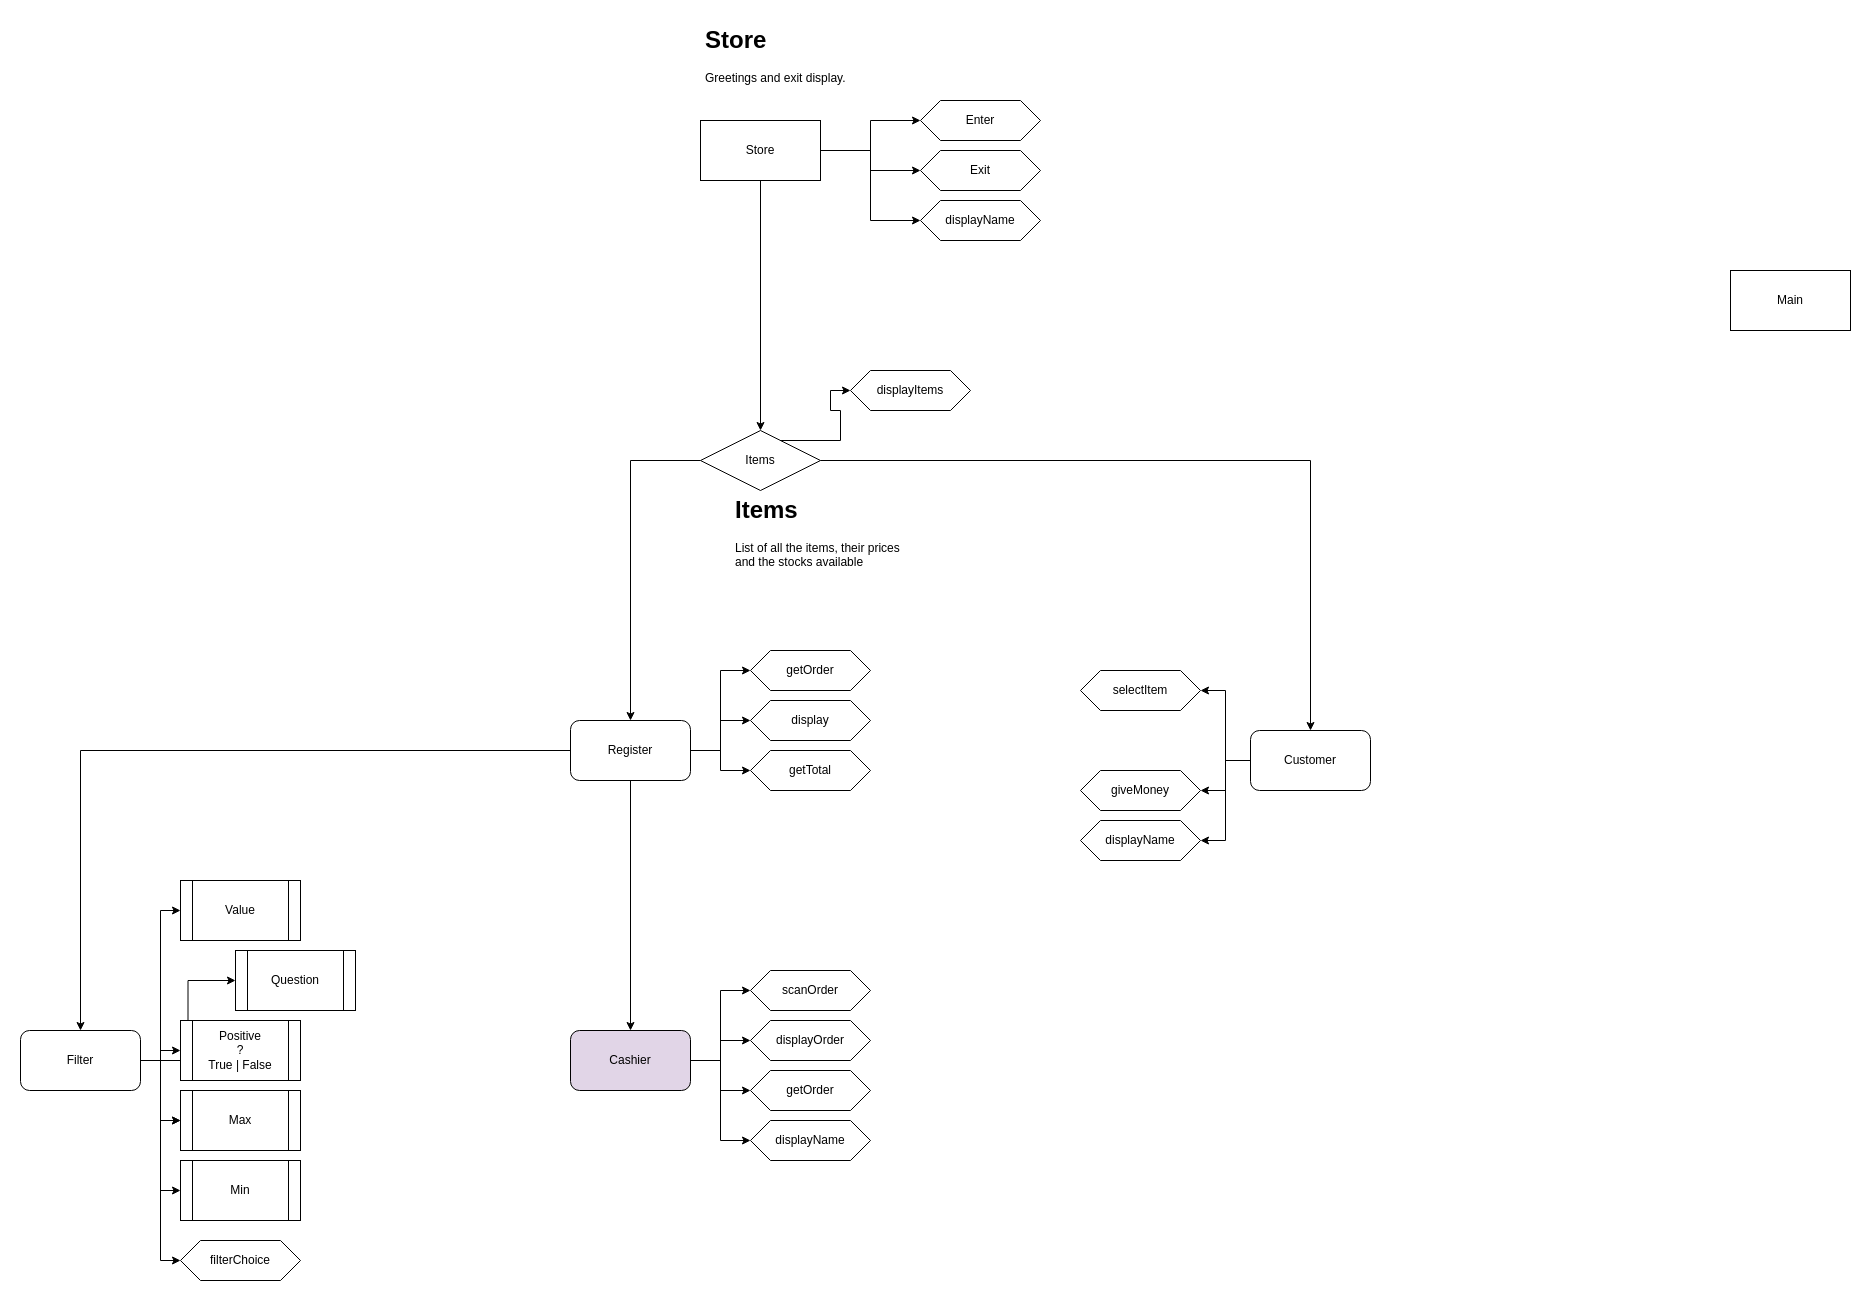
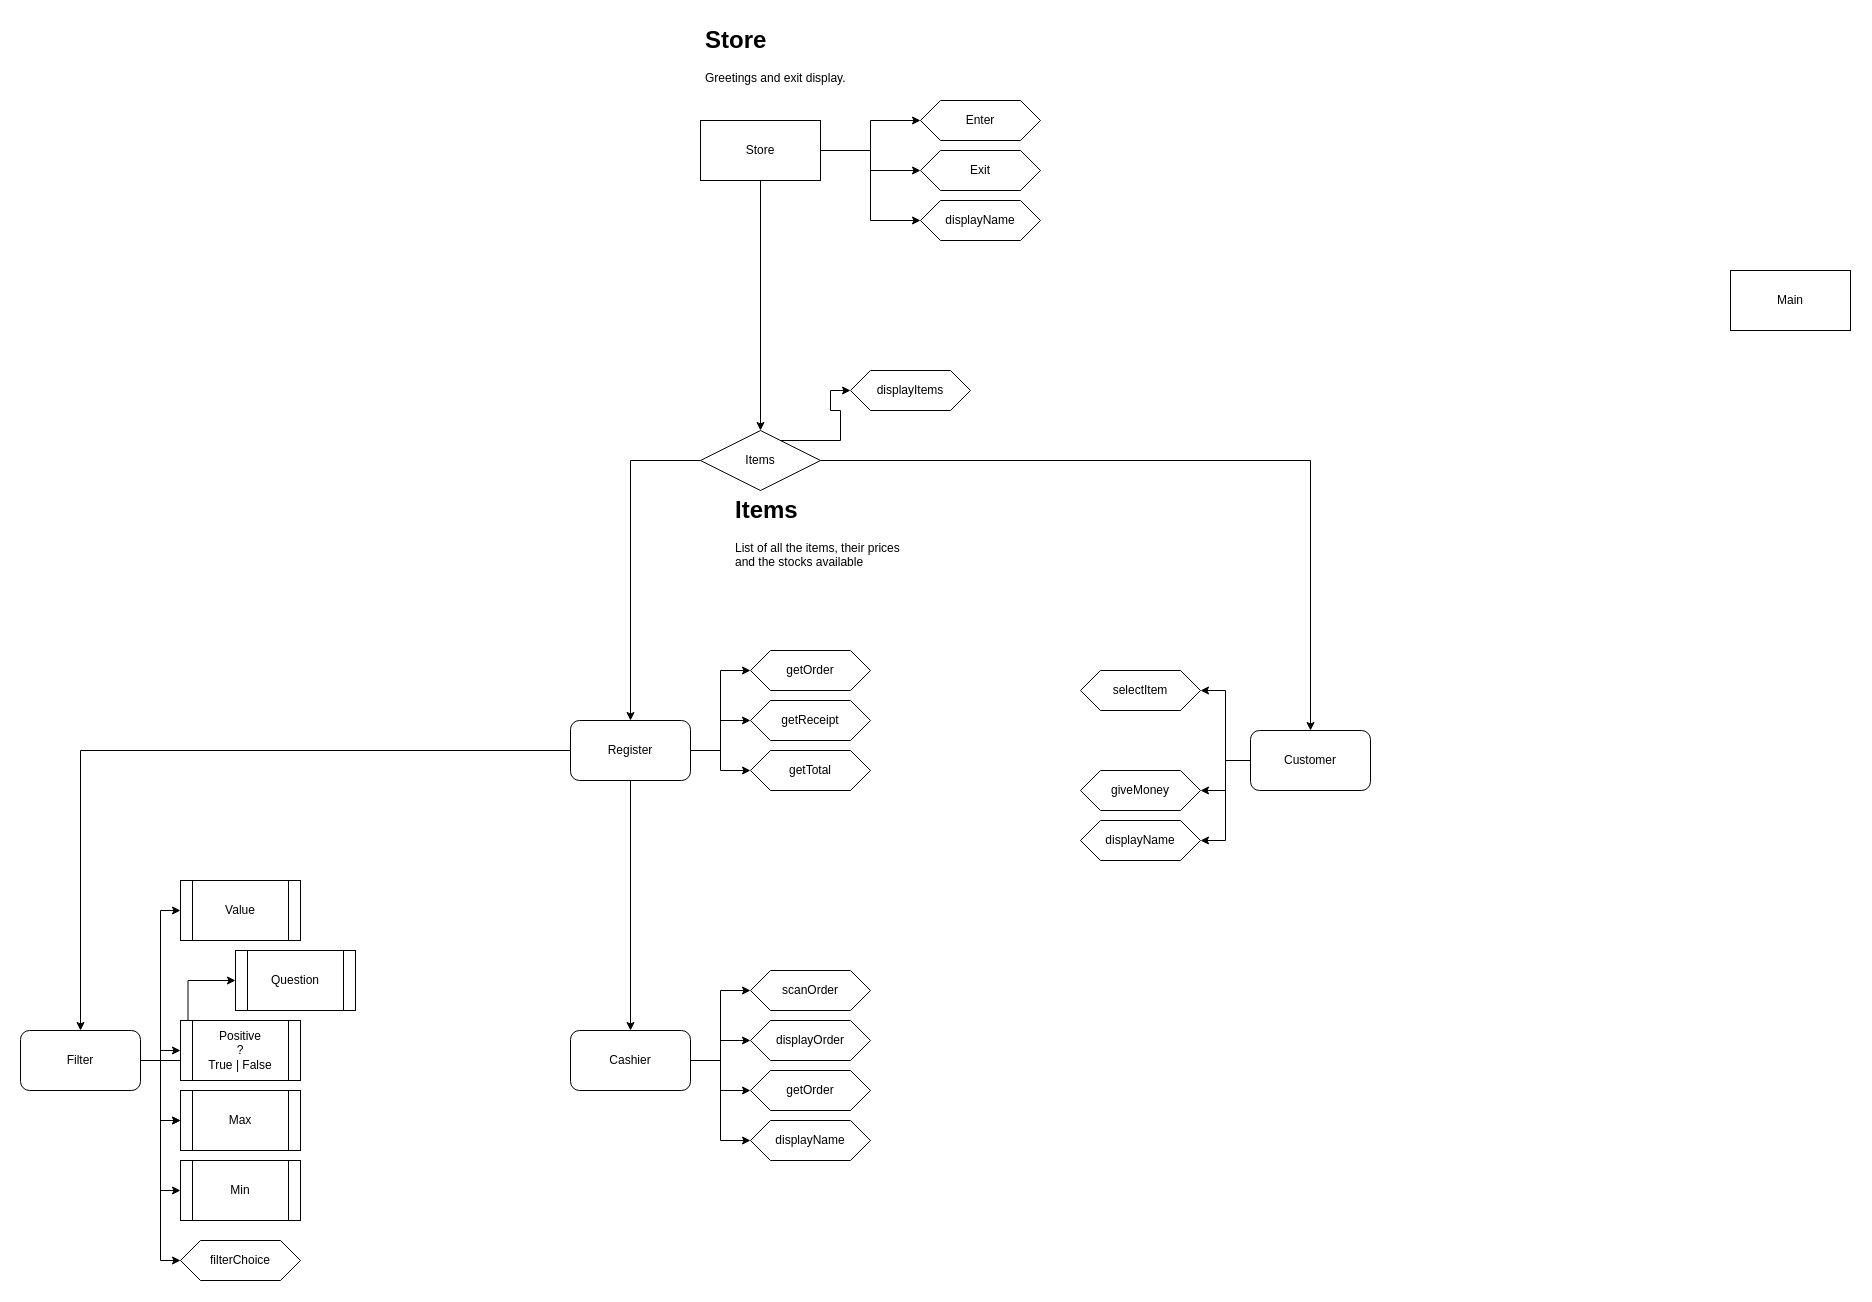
  <mxCell id="0" />
  <mxCell id="1" parent="0" />
  <mxCell id="2" value="Main" style="rounded=0;whiteSpace=wrap;html=1;" vertex="1" parent="1"><mxGeometry x="1730" width="120" height="60" as="geometry" y="270" /></mxCell>
  <mxCell id="3" style="edgeStyle=orthogonalEdgeStyle;rounded=0;orthogonalLoop=1;jettySize=auto;html=1;" edge="1" parent="1" source="7" target="11"><mxGeometry relative="1" as="geometry" /></mxCell>
  <mxCell id="4" style="edgeStyle=orthogonalEdgeStyle;rounded=0;orthogonalLoop=1;jettySize=auto;html=1;entryX=0;entryY=0.5;entryDx=0;entryDy=0;exitX=1;exitY=0.5;exitDx=0;exitDy=0;" edge="1" parent="1" source="7" target="35"><mxGeometry relative="1" as="geometry"><mxPoint x="830" y="280" as="sourcePoint" /></mxGeometry></mxCell>
  <mxCell id="5" style="edgeStyle=orthogonalEdgeStyle;rounded=0;orthogonalLoop=1;jettySize=auto;html=1;exitX=1;exitY=0.5;exitDx=0;exitDy=0;entryX=0;entryY=0.5;entryDx=0;entryDy=0;" edge="1" parent="1" source="7" target="36"><mxGeometry relative="1" as="geometry" /></mxCell>
  <mxCell id="6" style="edgeStyle=orthogonalEdgeStyle;rounded=0;orthogonalLoop=1;jettySize=auto;html=1;exitX=1;exitY=0.5;exitDx=0;exitDy=0;entryX=0;entryY=0.5;entryDx=0;entryDy=0;" edge="1" parent="1" source="7" target="38"><mxGeometry relative="1" as="geometry" /></mxCell>
  <mxCell id="7" value="Store" style="rounded=0;whiteSpace=wrap;html=1;" vertex="1" parent="1"><mxGeometry x="700" y="120" width="120" height="60" as="geometry" /></mxCell>
  <mxCell id="8" value="" style="edgeStyle=orthogonalEdgeStyle;rounded=0;orthogonalLoop=1;jettySize=auto;html=1;" edge="1" parent="1" source="11" target="15"><mxGeometry relative="1" as="geometry"><mxPoint x="760" y="510" as="sourcePoint" /></mxGeometry></mxCell>
  <mxCell id="9" value="" style="edgeStyle=orthogonalEdgeStyle;rounded=0;orthogonalLoop=1;jettySize=auto;html=1;" edge="1" parent="1" source="11" target="21"><mxGeometry relative="1" as="geometry" /></mxCell>
  <mxCell id="10" style="edgeStyle=orthogonalEdgeStyle;rounded=0;orthogonalLoop=1;jettySize=auto;html=1;exitX=0.75;exitY=0;exitDx=0;exitDy=0;entryX=0;entryY=0.5;entryDx=0;entryDy=0;" edge="1" parent="1" source="11" target="37"><mxGeometry relative="1" as="geometry"><mxPoint x="920" y="290" as="targetPoint" /></mxGeometry></mxCell>
  <mxCell id="11" value="Items" style="rhombus;whiteSpace=wrap;html=1;" vertex="1" parent="1"><mxGeometry x="700" y="430" width="120" height="60" as="geometry" /></mxCell>
  <mxCell id="12" style="edgeStyle=orthogonalEdgeStyle;rounded=0;orthogonalLoop=1;jettySize=auto;html=1;exitX=0;exitY=0.5;exitDx=0;exitDy=0;entryX=1;entryY=0.5;entryDx=0;entryDy=0;" edge="1" parent="1" source="15" target="39"><mxGeometry relative="1" as="geometry" /></mxCell>
  <mxCell id="13" style="edgeStyle=orthogonalEdgeStyle;rounded=0;orthogonalLoop=1;jettySize=auto;html=1;exitX=0;exitY=0.5;exitDx=0;exitDy=0;entryX=1;entryY=0.5;entryDx=0;entryDy=0;" edge="1" parent="1" source="15" target="40"><mxGeometry relative="1" as="geometry" /></mxCell>
  <mxCell id="14" style="edgeStyle=orthogonalEdgeStyle;rounded=0;orthogonalLoop=1;jettySize=auto;html=1;exitX=0;exitY=0.5;exitDx=0;exitDy=0;entryX=1;entryY=0.5;entryDx=0;entryDy=0;" edge="1" parent="1" source="15" target="42"><mxGeometry relative="1" as="geometry"><mxPoint x="1220" y="840" as="targetPoint" /></mxGeometry></mxCell>
  <mxCell id="15" value="Customer" style="rounded=1;whiteSpace=wrap;html=1;" vertex="1" parent="1"><mxGeometry x="1250" y="730" width="120" height="60" as="geometry" /></mxCell>
  <mxCell id="16" value="" style="edgeStyle=orthogonalEdgeStyle;rounded=0;orthogonalLoop=1;jettySize=auto;html=1;" edge="1" parent="1" source="21" target="26"><mxGeometry relative="1" as="geometry" /></mxCell>
  <mxCell id="17" value="" style="edgeStyle=orthogonalEdgeStyle;rounded=0;orthogonalLoop=1;jettySize=auto;html=1;entryX=0;entryY=0.5;entryDx=0;entryDy=0;" edge="1" parent="1" source="21" target="29"><mxGeometry relative="1" as="geometry" /></mxCell>
  <mxCell id="18" style="edgeStyle=orthogonalEdgeStyle;rounded=0;orthogonalLoop=1;jettySize=auto;html=1;exitX=1;exitY=0.5;exitDx=0;exitDy=0;entryX=0;entryY=0.5;entryDx=0;entryDy=0;" edge="1" parent="1" source="21" target="30"><mxGeometry relative="1" as="geometry" /></mxCell>
  <mxCell id="19" style="edgeStyle=orthogonalEdgeStyle;rounded=0;orthogonalLoop=1;jettySize=auto;html=1;exitX=1;exitY=0.5;exitDx=0;exitDy=0;" edge="1" parent="1" source="21" target="31"><mxGeometry relative="1" as="geometry" /></mxCell>
  <mxCell id="20" value="" style="edgeStyle=orthogonalEdgeStyle;rounded=0;orthogonalLoop=1;jettySize=auto;html=1;" edge="1" parent="1" source="21" target="49"><mxGeometry relative="1" as="geometry" /></mxCell>
  <mxCell id="21" value="Register" style="whiteSpace=wrap;html=1;rounded=1;" vertex="1" parent="1"><mxGeometry x="570" y="720" width="120" height="60" as="geometry" /></mxCell>
  <mxCell id="22" style="edgeStyle=orthogonalEdgeStyle;rounded=0;orthogonalLoop=1;jettySize=auto;html=1;exitX=1;exitY=0.5;exitDx=0;exitDy=0;entryX=0;entryY=0.5;entryDx=0;entryDy=0;" edge="1" parent="1" source="26" target="32"><mxGeometry relative="1" as="geometry" /></mxCell>
  <mxCell id="23" style="edgeStyle=orthogonalEdgeStyle;rounded=0;orthogonalLoop=1;jettySize=auto;html=1;exitX=1;exitY=0.5;exitDx=0;exitDy=0;entryX=0;entryY=0.5;entryDx=0;entryDy=0;" edge="1" parent="1" source="26" target="33"><mxGeometry relative="1" as="geometry" /></mxCell>
  <mxCell id="24" style="edgeStyle=orthogonalEdgeStyle;rounded=0;orthogonalLoop=1;jettySize=auto;html=1;exitX=1;exitY=0.5;exitDx=0;exitDy=0;entryX=0;entryY=0.5;entryDx=0;entryDy=0;" edge="1" parent="1" source="26" target="34"><mxGeometry relative="1" as="geometry" /></mxCell>
  <mxCell id="25" style="edgeStyle=orthogonalEdgeStyle;rounded=0;orthogonalLoop=1;jettySize=auto;html=1;exitX=1;exitY=0.5;exitDx=0;exitDy=0;entryX=0;entryY=0.5;entryDx=0;entryDy=0;" edge="1" parent="1" source="26" target="41"><mxGeometry relative="1" as="geometry" /></mxCell>
- <mxCell id="26" value="Cashier" style="whiteSpace=wrap;html=1;rounded=1;fillColor=#e1d5e7;" vertex="1" parent="1"><mxGeometry x="570" y="1030" width="120" height="60" as="geometry" /></mxCell>
+ <mxCell id="26" value="Cashier" style="whiteSpace=wrap;html=1;rounded=1;" vertex="1" parent="1"><mxGeometry x="570" y="1030" width="120" height="60" as="geometry" /></mxCell>
  <mxCell id="27" value="&lt;h1&gt;Store&lt;/h1&gt;&lt;p&gt;Greetings and exit display.&lt;/p&gt;" style="text;html=1;strokeColor=none;fillColor=none;spacing=5;spacingTop=-20;whiteSpace=wrap;overflow=hidden;rounded=0;" vertex="1" parent="1"><mxGeometry x="700" y="20" width="150" height="70" as="geometry" /></mxCell>
  <mxCell id="28" value="&lt;h1&gt;Items&lt;/h1&gt;&lt;p&gt;List of all the items, their prices and the stocks available&lt;/p&gt;" style="text;html=1;strokeColor=none;fillColor=none;spacing=5;spacingTop=-20;whiteSpace=wrap;overflow=hidden;rounded=0;" vertex="1" parent="1"><mxGeometry x="730" y="490" width="190" height="90" as="geometry" /></mxCell>
  <mxCell id="29" value="getOrder" style="shape=hexagon;perimeter=hexagonPerimeter2;whiteSpace=wrap;html=1;fixedSize=1;" vertex="1" parent="1"><mxGeometry x="750" y="650" width="120" height="40" as="geometry" /></mxCell>
- <mxCell id="30" value="display" style="shape=hexagon;perimeter=hexagonPerimeter2;whiteSpace=wrap;html=1;fixedSize=1;" vertex="1" parent="1"><mxGeometry x="750" y="700" width="120" height="40" as="geometry" /></mxCell>
+ <mxCell id="30" value="getReceipt" style="shape=hexagon;perimeter=hexagonPerimeter2;whiteSpace=wrap;html=1;fixedSize=1;" vertex="1" parent="1"><mxGeometry x="750" y="700" width="120" height="40" as="geometry" /></mxCell>
  <mxCell id="31" value="getTotal" style="shape=hexagon;perimeter=hexagonPerimeter2;whiteSpace=wrap;html=1;fixedSize=1;" vertex="1" parent="1"><mxGeometry x="750" y="750" width="120" height="40" as="geometry" /></mxCell>
  <mxCell id="32" value="scanOrder" style="shape=hexagon;perimeter=hexagonPerimeter2;whiteSpace=wrap;html=1;fixedSize=1;" vertex="1" parent="1"><mxGeometry x="750" y="970" width="120" height="40" as="geometry" /></mxCell>
  <mxCell id="33" value="displayOrder" style="shape=hexagon;perimeter=hexagonPerimeter2;whiteSpace=wrap;html=1;fixedSize=1;" vertex="1" parent="1"><mxGeometry x="750" y="1020" width="120" height="40" as="geometry" /></mxCell>
  <mxCell id="34" value="getOrder" style="shape=hexagon;perimeter=hexagonPerimeter2;whiteSpace=wrap;html=1;fixedSize=1;" vertex="1" parent="1"><mxGeometry x="750" y="1070" width="120" height="40" as="geometry" /></mxCell>
  <mxCell id="35" value="Enter" style="shape=hexagon;perimeter=hexagonPerimeter2;whiteSpace=wrap;html=1;fixedSize=1;" vertex="1" parent="1"><mxGeometry x="920" y="100" width="120" height="40" as="geometry" /></mxCell>
  <mxCell id="36" value="Exit" style="shape=hexagon;perimeter=hexagonPerimeter2;whiteSpace=wrap;html=1;fixedSize=1;" vertex="1" parent="1"><mxGeometry x="920" y="150" width="120" height="40" as="geometry" /></mxCell>
  <mxCell id="37" value="displayItems" style="shape=hexagon;perimeter=hexagonPerimeter2;whiteSpace=wrap;html=1;fixedSize=1;" vertex="1" parent="1"><mxGeometry x="850" y="370" width="120" height="40" as="geometry" /></mxCell>
  <mxCell id="38" value="displayName" style="shape=hexagon;perimeter=hexagonPerimeter2;whiteSpace=wrap;html=1;fixedSize=1;" vertex="1" parent="1"><mxGeometry x="920" y="200" width="120" height="40" as="geometry" /></mxCell>
  <mxCell id="39" value="selectItem" style="shape=hexagon;perimeter=hexagonPerimeter2;whiteSpace=wrap;html=1;fixedSize=1;" vertex="1" parent="1"><mxGeometry x="1080" y="670" width="120" height="40" as="geometry" /></mxCell>
  <mxCell id="40" value="giveMoney" style="shape=hexagon;perimeter=hexagonPerimeter2;whiteSpace=wrap;html=1;fixedSize=1;" vertex="1" parent="1"><mxGeometry x="1080" y="770" width="120" height="40" as="geometry" /></mxCell>
  <mxCell id="41" value="displayName" style="shape=hexagon;perimeter=hexagonPerimeter2;whiteSpace=wrap;html=1;fixedSize=1;" vertex="1" parent="1"><mxGeometry x="750" y="1120" width="120" height="40" as="geometry" /></mxCell>
  <mxCell id="42" value="displayName" style="shape=hexagon;perimeter=hexagonPerimeter2;whiteSpace=wrap;html=1;fixedSize=1;" vertex="1" parent="1"><mxGeometry x="1080" y="820" width="120" height="40" as="geometry" /></mxCell>
  <mxCell id="43" style="edgeStyle=orthogonalEdgeStyle;rounded=0;orthogonalLoop=1;jettySize=auto;html=1;entryX=0;entryY=0.5;entryDx=0;entryDy=0;" edge="1" parent="1" source="49" target="50"><mxGeometry relative="1" as="geometry" /></mxCell>
  <mxCell id="44" style="edgeStyle=orthogonalEdgeStyle;rounded=0;orthogonalLoop=1;jettySize=auto;html=1;entryX=0;entryY=0.5;entryDx=0;entryDy=0;" edge="1" parent="1" source="49" target="54"><mxGeometry relative="1" as="geometry" /></mxCell>
  <mxCell id="45" style="edgeStyle=orthogonalEdgeStyle;rounded=0;orthogonalLoop=1;jettySize=auto;html=1;entryX=0;entryY=0.5;entryDx=0;entryDy=0;" edge="1" parent="1" source="49" target="52"><mxGeometry relative="1" as="geometry" /></mxCell>
  <mxCell id="46" style="edgeStyle=orthogonalEdgeStyle;rounded=0;orthogonalLoop=1;jettySize=auto;html=1;entryX=0;entryY=0.5;entryDx=0;entryDy=0;" edge="1" parent="1" source="49" target="51"><mxGeometry relative="1" as="geometry" /></mxCell>
  <mxCell id="47" style="edgeStyle=orthogonalEdgeStyle;rounded=0;orthogonalLoop=1;jettySize=auto;html=1;entryX=0;entryY=0.5;entryDx=0;entryDy=0;" edge="1" parent="1" source="49" target="56"><mxGeometry relative="1" as="geometry" /></mxCell>
  <mxCell id="48" style="edgeStyle=orthogonalEdgeStyle;rounded=0;orthogonalLoop=1;jettySize=auto;html=1;entryX=0;entryY=0.5;entryDx=0;entryDy=0;" edge="1" parent="1" source="49" target="55"><mxGeometry relative="1" as="geometry" /></mxCell>
  <mxCell id="49" value="Filter" style="whiteSpace=wrap;html=1;rounded=1;" vertex="1" parent="1"><mxGeometry x="20" y="1030" width="120" height="60" as="geometry" /></mxCell>
  <mxCell id="50" value="Value" style="shape=process;whiteSpace=wrap;html=1;backgroundOutline=1;" vertex="1" parent="1"><mxGeometry x="180" y="880" width="120" height="60" as="geometry" /></mxCell>
  <mxCell id="51" value="Min" style="shape=process;whiteSpace=wrap;html=1;backgroundOutline=1;" vertex="1" parent="1"><mxGeometry x="180" y="1160" width="120" height="60" as="geometry" /></mxCell>
  <mxCell id="52" value="Positive &lt;br&gt;? &lt;br&gt;True | False" style="shape=process;whiteSpace=wrap;html=1;backgroundOutline=1;" vertex="1" parent="1"><mxGeometry x="180" y="1020" width="120" height="60" as="geometry" /></mxCell>
  <mxCell id="53" value="" style="edgeStyle=orthogonalEdgeStyle;rounded=0;orthogonalLoop=1;jettySize=auto;html=1;" edge="1" parent="1" source="49" target="54"><mxGeometry relative="1" as="geometry"><mxPoint x="140" y="1060" as="sourcePoint" /><mxPoint x="350" y="1200" as="targetPoint" /></mxGeometry></mxCell>
  <mxCell id="54" value="Max" style="shape=process;whiteSpace=wrap;html=1;backgroundOutline=1;" vertex="1" parent="1"><mxGeometry x="180" y="1090" width="120" height="60" as="geometry" /></mxCell>
  <mxCell id="55" value="filterChoice" style="shape=hexagon;perimeter=hexagonPerimeter2;whiteSpace=wrap;html=1;fixedSize=1;" vertex="1" parent="1"><mxGeometry x="180" y="1240" width="120" height="40" as="geometry" /></mxCell>
  <mxCell id="56" value="Question" style="shape=process;whiteSpace=wrap;html=1;backgroundOutline=1;" vertex="1" parent="1"><mxGeometry x="235" y="950" width="120" height="60" as="geometry" /></mxCell>
